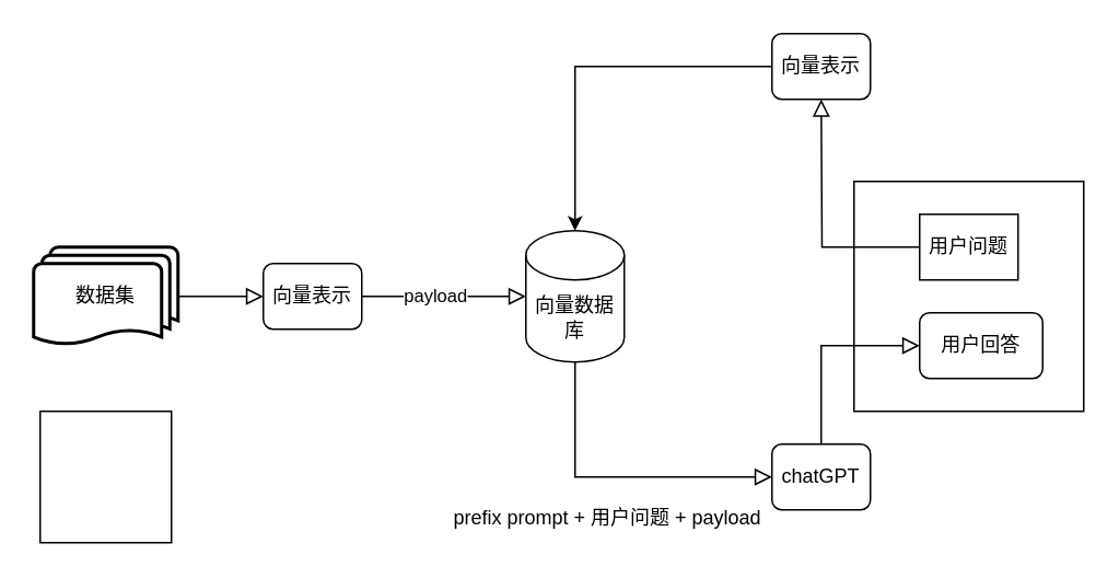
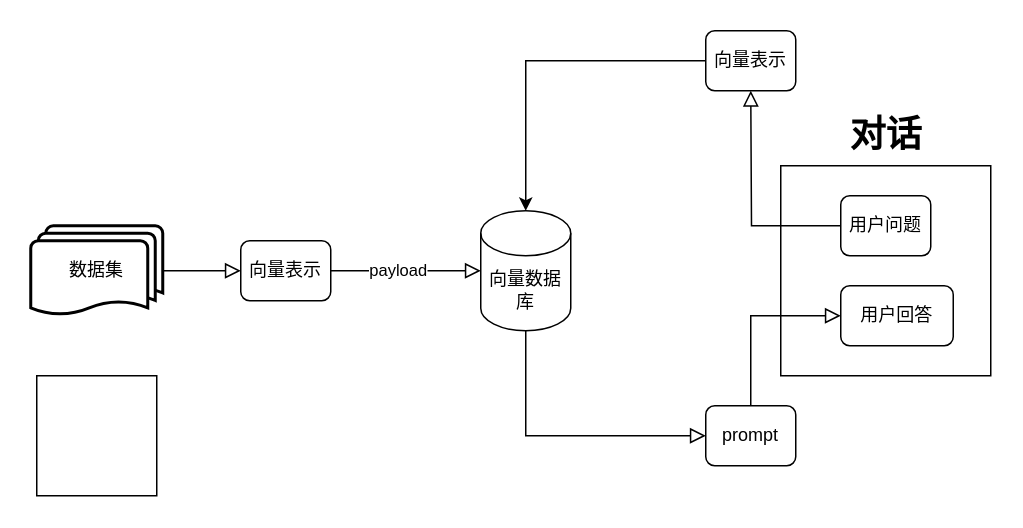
  <mxCell id="0" />
  <mxCell id="1" parent="0" />
  <mxCell id="2" value="" style="whiteSpace=wrap;html=1;aspect=fixed;" vertex="1" parent="1"><mxGeometry x="24" y="250" width="80" height="80" as="geometry" /></mxCell>
  <mxCell id="3" value="向量表示" style="rounded=1;whiteSpace=wrap;html=1;fontSize=12;glass=0;strokeWidth=1;shadow=0;" parent="1" vertex="1"><mxGeometry x="160" y="160" width="60" height="40" as="geometry" /></mxCell>
  <mxCell id="4" value="数据集" style="strokeWidth=2;html=1;shape=mxgraph.flowchart.multi-document;whiteSpace=wrap;" vertex="1" parent="1"><mxGeometry x="20" y="150" width="88" height="60" as="geometry" /></mxCell>
  <mxCell id="5" value="" style="rounded=0;html=1;jettySize=auto;orthogonalLoop=1;fontSize=11;endArrow=block;endFill=0;endSize=8;strokeWidth=1;shadow=0;labelBackgroundColor=none;edgeStyle=orthogonalEdgeStyle;exitX=1;exitY=0.5;exitDx=0;exitDy=0;exitPerimeter=0;" edge="1" parent="1" source="4" target="3"><mxGeometry relative="1" as="geometry"><mxPoint x="560" y="10" as="sourcePoint" /><mxPoint x="170" y="180" as="targetPoint" /></mxGeometry></mxCell>
  <mxCell id="6" value="" style="rounded=0;html=1;jettySize=auto;orthogonalLoop=1;fontSize=11;endArrow=block;endFill=0;endSize=8;strokeWidth=1;shadow=0;labelBackgroundColor=none;edgeStyle=orthogonalEdgeStyle;exitX=1;exitY=0.5;exitDx=0;exitDy=0;entryX=0;entryY=0.5;entryDx=0;entryDy=0;entryPerimeter=0;" edge="1" parent="1" source="3" target="8"><mxGeometry relative="1" as="geometry"><mxPoint x="240" y="179.5" as="sourcePoint" /><mxPoint x="280" y="180" as="targetPoint" /></mxGeometry></mxCell>
  <mxCell id="7" value="payload" style="edgeLabel;html=1;align=center;verticalAlign=middle;resizable=0;points=[];" vertex="1" connectable="0" parent="6"><mxGeometry x="-0.128" y="1" relative="1" as="geometry"><mxPoint as="offset" /></mxGeometry></mxCell>
  <mxCell id="8" value="向量数据库" style="shape=cylinder3;whiteSpace=wrap;html=1;boundedLbl=1;backgroundOutline=1;size=15;" vertex="1" parent="1"><mxGeometry x="320" y="140" width="60" height="80" as="geometry" /></mxCell>
  <mxCell id="9" value="" style="whiteSpace=wrap;html=1;aspect=fixed;" vertex="1" parent="1"><mxGeometry x="520" y="110" width="140" height="140" as="geometry" /></mxCell>
- <mxCell id="10" value="用户问题" style="whiteSpace=wrap;html=1;fontSize=12;glass=0;strokeWidth=1;shadow=0;rounded=0;" vertex="1" parent="1"><mxGeometry x="560" y="130" width="60" height="40" as="geometry" /></mxCell>
+ <mxCell id="10" value="用户问题" style="rounded=1;whiteSpace=wrap;html=1;fontSize=12;glass=0;strokeWidth=1;shadow=0;" vertex="1" parent="1"><mxGeometry x="560" y="130" width="60" height="40" as="geometry" /></mxCell>
  <mxCell id="11" value="用户回答" style="rounded=1;whiteSpace=wrap;html=1;fontSize=12;glass=0;strokeWidth=1;shadow=0;" vertex="1" parent="1"><mxGeometry x="560" y="190" width="75" height="40" as="geometry" /></mxCell>
  <mxCell id="12" value="" style="rounded=0;html=1;jettySize=auto;orthogonalLoop=1;fontSize=11;endArrow=block;endFill=0;endSize=8;strokeWidth=1;shadow=0;labelBackgroundColor=none;edgeStyle=orthogonalEdgeStyle;exitX=0;exitY=0.5;exitDx=0;exitDy=0;" edge="1" parent="1" source="10"><mxGeometry relative="1" as="geometry"><mxPoint x="580" y="70" as="sourcePoint" /><mxPoint x="500" y="60" as="targetPoint" /></mxGeometry></mxCell>
  <mxCell id="13" value="向量表示" style="rounded=1;whiteSpace=wrap;html=1;fontSize=12;glass=0;strokeWidth=1;shadow=0;" vertex="1" parent="1"><mxGeometry x="470" y="20" width="60" height="40" as="geometry" /></mxCell>
  <mxCell id="14" style="edgeStyle=orthogonalEdgeStyle;rounded=0;orthogonalLoop=1;jettySize=auto;html=1;exitX=0;exitY=0.5;exitDx=0;exitDy=0;entryX=0.5;entryY=0;entryDx=0;entryDy=0;entryPerimeter=0;" edge="1" parent="1" source="13" target="8"><mxGeometry relative="1" as="geometry" /></mxCell>
  <mxCell id="15" value="" style="rounded=0;html=1;jettySize=auto;orthogonalLoop=1;fontSize=11;endArrow=block;endFill=0;endSize=8;strokeWidth=1;shadow=0;labelBackgroundColor=none;edgeStyle=orthogonalEdgeStyle;exitX=0.5;exitY=1;exitDx=0;exitDy=0;exitPerimeter=0;entryX=0;entryY=0.5;entryDx=0;entryDy=0;" edge="1" parent="1" source="8" target="16"><mxGeometry relative="1" as="geometry"><mxPoint x="380" y="290" as="sourcePoint" /><mxPoint x="460" y="320" as="targetPoint" /><Array as="points"><mxPoint x="350" y="290" /></Array></mxGeometry></mxCell>
- <mxCell id="16" value="chatGPT" style="rounded=1;whiteSpace=wrap;html=1;fontSize=12;glass=0;strokeWidth=1;shadow=0;" vertex="1" parent="1"><mxGeometry x="470" y="270" width="60" height="40" as="geometry" /></mxCell>
- <mxCell id="17" value="prefix prompt + 用户问题 + payload" style="text;html=1;strokeColor=none;fillColor=none;align=center;verticalAlign=middle;whiteSpace=wrap;rounded=0;" vertex="1" parent="1"><mxGeometry x="270" y="300" width="200" height="30" as="geometry" /></mxCell>
+ <mxCell id="16" value="prompt" style="rounded=1;whiteSpace=wrap;html=1;fontSize=12;glass=0;strokeWidth=1;shadow=0;" vertex="1" parent="1"><mxGeometry x="470" y="270" width="60" height="40" as="geometry" /></mxCell>
  <mxCell id="18" value="" style="rounded=0;html=1;jettySize=auto;orthogonalLoop=1;fontSize=11;endArrow=block;endFill=0;endSize=8;strokeWidth=1;shadow=0;labelBackgroundColor=none;edgeStyle=orthogonalEdgeStyle;exitX=0.5;exitY=0;exitDx=0;exitDy=0;entryX=0;entryY=0.5;entryDx=0;entryDy=0;" edge="1" parent="1" source="16" target="11"><mxGeometry relative="1" as="geometry"><mxPoint x="600" y="270" as="sourcePoint" /><mxPoint x="720" y="340" as="targetPoint" /><Array as="points"><mxPoint x="500" y="210" /></Array></mxGeometry></mxCell>
+ <mxCell id="19" value="对话" style="text;strokeColor=none;fillColor=none;html=1;fontSize=24;fontStyle=1;verticalAlign=middle;align=center;" vertex="1" parent="1"><mxGeometry x="540" y="70" width="100" height="40" as="geometry" /></mxCell>
